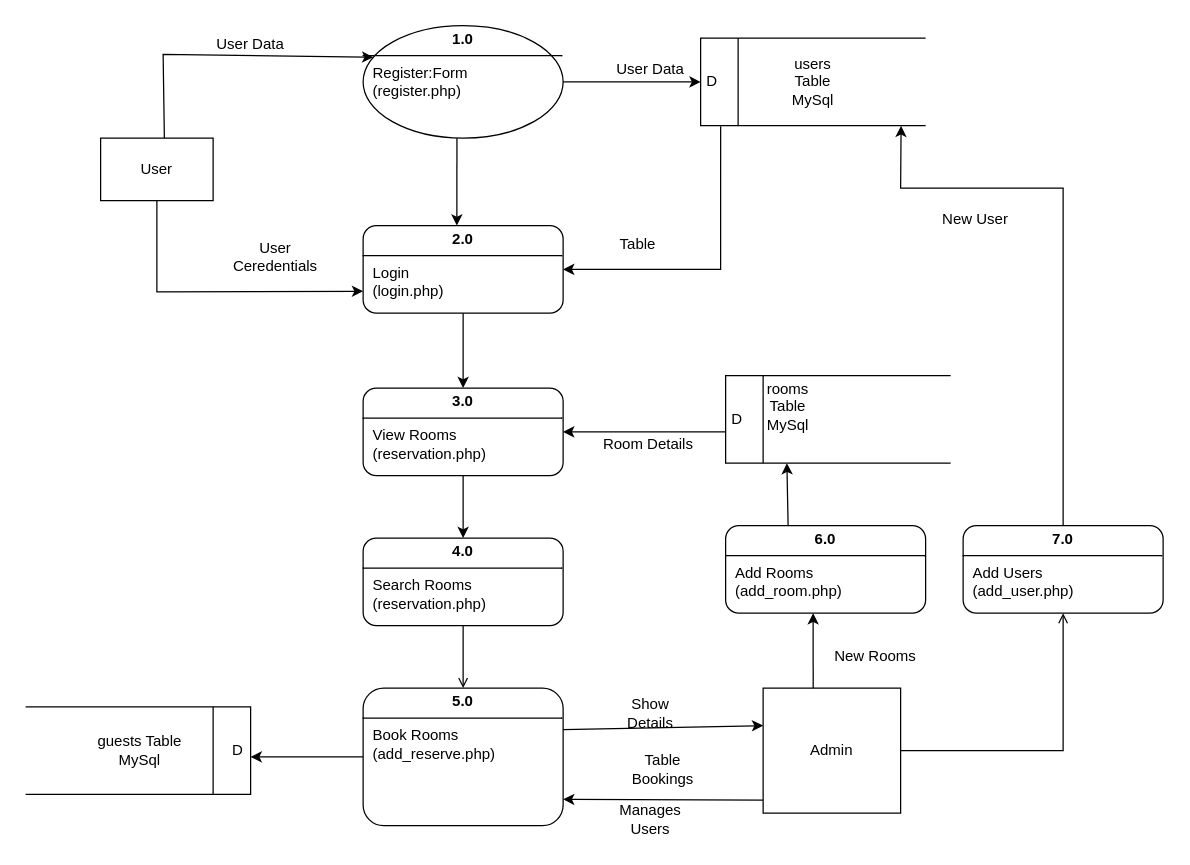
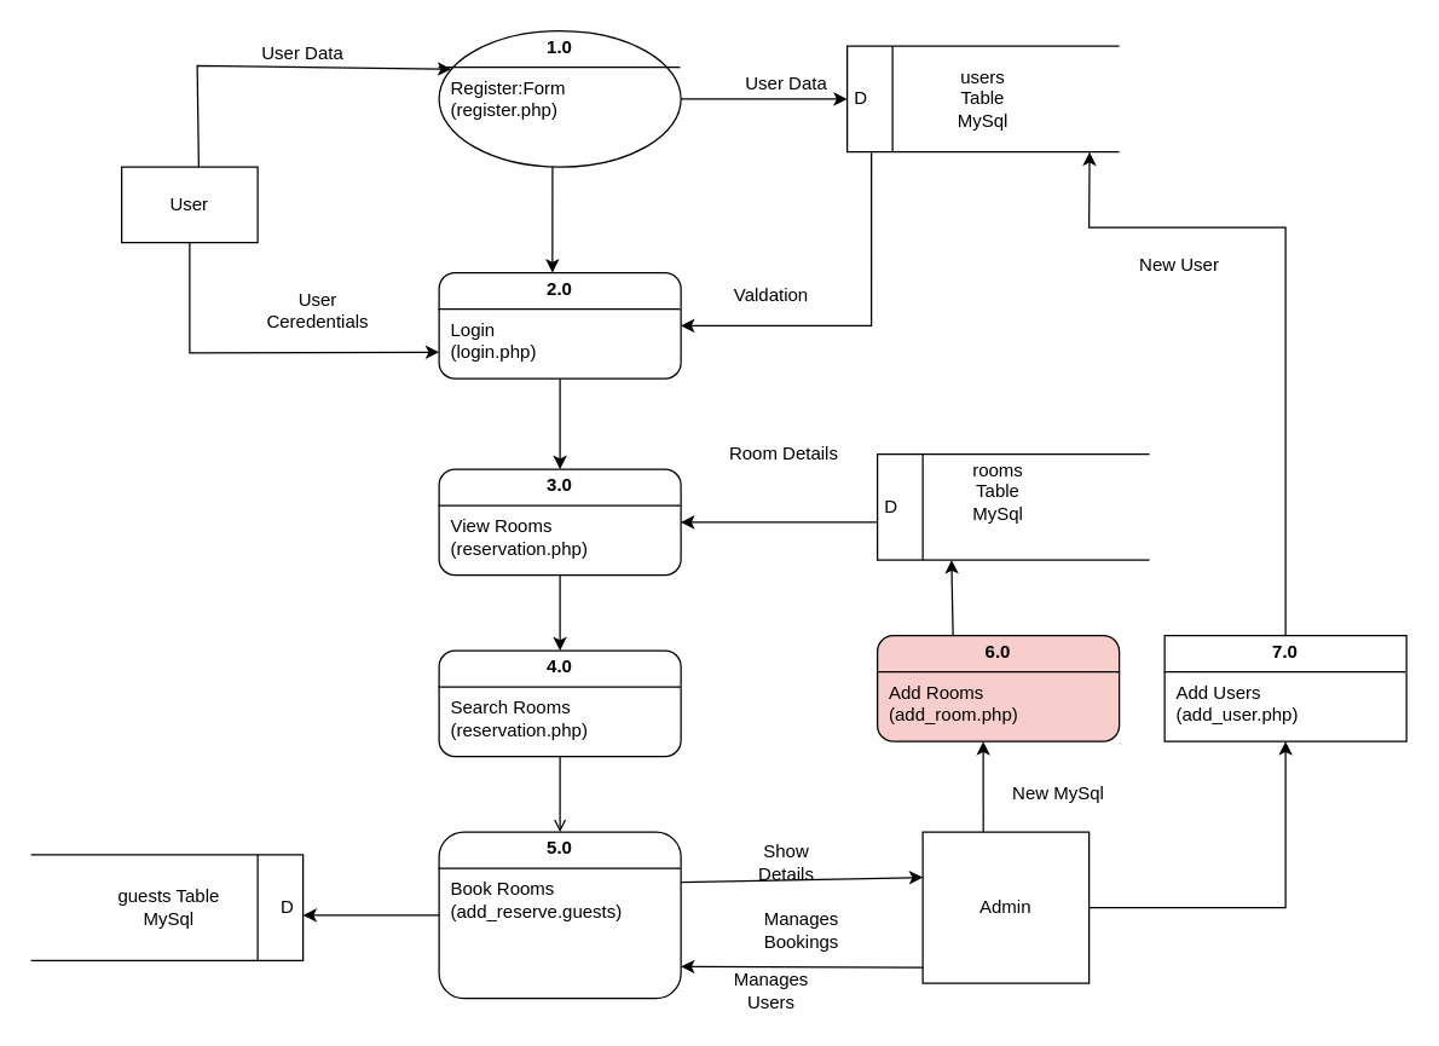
  <mxCell id="0" />
  <mxCell id="1" parent="0" />
  <mxCell id="2" value="&lt;p style=&quot;margin: 4px 0px 0px; text-align: center;&quot;&gt;&lt;b style=&quot;&quot;&gt;1.0&lt;/b&gt;&lt;/p&gt;&lt;hr size=&quot;1&quot; style=&quot;border-style:solid;&quot;&gt;&lt;p style=&quot;margin:0px;margin-left:8px;&quot;&gt;Register:Form&lt;/p&gt;&lt;p style=&quot;margin:0px;margin-left:8px;&quot;&gt;(register.php)&lt;/p&gt;" style="ellipse;verticalAlign=top;align=left;overflow=fill;html=1;whiteSpace=wrap;" parent="1" vertex="1"><mxGeometry x="290" y="20" width="160" height="90" as="geometry" /></mxCell>
  <mxCell id="3" value="&lt;p style=&quot;margin: 4px 0px 0px; text-align: center;&quot;&gt;&lt;b style=&quot;&quot;&gt;2.0&lt;/b&gt;&lt;/p&gt;&lt;hr size=&quot;1&quot; style=&quot;border-style:solid;&quot;&gt;&lt;p style=&quot;margin:0px;margin-left:8px;&quot;&gt;Login&lt;/p&gt;&lt;p style=&quot;margin:0px;margin-left:8px;&quot;&gt;(login.php)&lt;/p&gt;" style="verticalAlign=top;align=left;overflow=fill;html=1;whiteSpace=wrap;rounded=1;" parent="1" vertex="1"><mxGeometry x="290" y="180" width="160" height="70" as="geometry" /></mxCell>
  <mxCell id="4" value="&lt;p style=&quot;margin: 4px 0px 0px; text-align: center;&quot;&gt;&lt;b&gt;3.0&lt;/b&gt;&lt;/p&gt;&lt;hr size=&quot;1&quot; style=&quot;border-style:solid;&quot;&gt;&lt;p style=&quot;margin:0px;margin-left:8px;&quot;&gt;View Rooms&lt;/p&gt;&lt;p style=&quot;margin:0px;margin-left:8px;&quot;&gt;(reservation.php)&lt;/p&gt;" style="verticalAlign=top;align=left;overflow=fill;html=1;whiteSpace=wrap;rounded=1;" parent="1" vertex="1"><mxGeometry x="290" y="310" width="160" height="70" as="geometry" /></mxCell>
  <mxCell id="5" value="&lt;p style=&quot;margin: 4px 0px 0px; text-align: center;&quot;&gt;&lt;b style=&quot;&quot;&gt;4.0&lt;/b&gt;&lt;/p&gt;&lt;hr size=&quot;1&quot; style=&quot;border-style:solid;&quot;&gt;&lt;p style=&quot;margin:0px;margin-left:8px;&quot;&gt;Search Rooms&lt;/p&gt;&lt;p style=&quot;margin:0px;margin-left:8px;&quot;&gt;(reservation.php)&lt;/p&gt;" style="verticalAlign=top;align=left;overflow=fill;html=1;whiteSpace=wrap;rounded=1;" parent="1" vertex="1"><mxGeometry x="290" y="430" width="160" height="70" as="geometry" /></mxCell>
- <mxCell id="6" value="&lt;p style=&quot;margin: 4px 0px 0px; text-align: center;&quot;&gt;&lt;b style=&quot;&quot;&gt;5.0&lt;/b&gt;&lt;/p&gt;&lt;hr size=&quot;1&quot; style=&quot;border-style:solid;&quot;&gt;&lt;p style=&quot;margin:0px;margin-left:8px;&quot;&gt;Book Rooms&lt;/p&gt;&lt;p style=&quot;margin:0px;margin-left:8px;&quot;&gt;(add_reserve.php)&lt;/p&gt;" style="verticalAlign=top;align=left;overflow=fill;html=1;whiteSpace=wrap;rounded=1;" parent="1" vertex="1"><mxGeometry x="290" y="550" width="160" height="110" as="geometry" /></mxCell>
+ <mxCell id="6" value="&lt;p style=&quot;margin: 4px 0px 0px; text-align: center;&quot;&gt;&lt;b style=&quot;&quot;&gt;5.0&lt;/b&gt;&lt;/p&gt;&lt;hr size=&quot;1&quot; style=&quot;border-style:solid;&quot;&gt;&lt;p style=&quot;margin:0px;margin-left:8px;&quot;&gt;Book Rooms&lt;/p&gt;&lt;p style=&quot;margin:0px;margin-left:8px;&quot;&gt;(add_reserve.guests)&lt;/p&gt;" style="verticalAlign=top;align=left;overflow=fill;html=1;whiteSpace=wrap;rounded=1;" parent="1" vertex="1"><mxGeometry x="290" y="550" width="160" height="110" as="geometry" /></mxCell>
  <mxCell id="7" value="Admin" style="html=1;whiteSpace=wrap;" parent="1" vertex="1"><mxGeometry x="610" y="550" width="110" height="100" as="geometry" /></mxCell>
  <mxCell id="8" value="User Data" style="text;html=1;align=center;verticalAlign=middle;whiteSpace=wrap;rounded=0;" parent="1" vertex="1"><mxGeometry x="170" y="20" width="60" height="30" as="geometry" /></mxCell>
- <mxCell id="9" value="User Ceredentials" style="text;html=1;align=center;verticalAlign=middle;whiteSpace=wrap;rounded=0;" parent="1" vertex="1"><mxGeometry x="190" y="190" width="60" height="30" as="geometry" /></mxCell>
- <mxCell id="10" value="Table" style="text;html=1;align=center;verticalAlign=middle;whiteSpace=wrap;rounded=0;" parent="1" vertex="1"><mxGeometry x="480" y="180" width="60" height="30" as="geometry" /></mxCell>
+ <mxCell id="9" value="User Ceredentials" style="text;html=1;align=center;verticalAlign=middle;whiteSpace=wrap;rounded=0;" parent="1" vertex="1"><mxGeometry x="180" y="190" width="60" height="30" as="geometry" /></mxCell>
+ <mxCell id="10" value="Valdation" style="text;html=1;align=center;verticalAlign=middle;whiteSpace=wrap;rounded=0;" parent="1" vertex="1"><mxGeometry x="480" y="180" width="60" height="30" as="geometry" /></mxCell>
  <mxCell id="11" value="Show Details" style="text;html=1;align=center;verticalAlign=middle;whiteSpace=wrap;rounded=0;" parent="1" vertex="1"><mxGeometry x="490" y="555" width="60" height="30" as="geometry" /></mxCell>
  <mxCell id="12" value="" style="endArrow=classic;html=1;rounded=0;exitX=1;exitY=0.301;exitDx=0;exitDy=0;exitPerimeter=0;" parent="1" edge="1" source="6"><mxGeometry width="50" height="50" relative="1" as="geometry"><mxPoint x="451" y="583" as="sourcePoint" /><mxPoint x="610" y="580" as="targetPoint" /></mxGeometry></mxCell>
- <mxCell id="13" value="Table Bookings" style="text;html=1;align=center;verticalAlign=middle;whiteSpace=wrap;rounded=0;" parent="1" vertex="1"><mxGeometry x="500" y="600" width="60" height="30" as="geometry" /></mxCell>
- <mxCell id="14" value="Manages Users" style="text;html=1;align=center;verticalAlign=middle;whiteSpace=wrap;rounded=0;" parent="1" vertex="1"><mxGeometry x="490" y="640" width="60" height="30" as="geometry" /></mxCell>
+ <mxCell id="13" value="Manages Bookings" style="text;html=1;align=center;verticalAlign=middle;whiteSpace=wrap;rounded=0;" parent="1" vertex="1"><mxGeometry x="500" y="600" width="60" height="30" as="geometry" /></mxCell>
+ <mxCell id="14" value="Manages Users" style="text;html=1;align=center;verticalAlign=middle;whiteSpace=wrap;rounded=0;" parent="1" vertex="1"><mxGeometry x="480" y="640" width="60" height="30" as="geometry" /></mxCell>
  <mxCell id="15" value="" style="endArrow=classic;html=1;rounded=0;entryX=0;entryY=0.25;entryDx=0;entryDy=0;exitX=0.568;exitY=0.001;exitDx=0;exitDy=0;exitPerimeter=0;" parent="1" target="2" edge="1"><mxGeometry width="50" height="50" relative="1" as="geometry"><mxPoint x="131" y="110" as="sourcePoint" /><mxPoint x="240" y="90" as="targetPoint" /><Array as="points"><mxPoint x="130" y="43" /></Array></mxGeometry></mxCell>
  <mxCell id="16" value="" style="endArrow=classic;html=1;rounded=0;entryX=1;entryY=0.5;entryDx=0;entryDy=0;exitX=0.089;exitY=1.006;exitDx=0;exitDy=0;exitPerimeter=0;" parent="1" source="37" target="3" edge="1"><mxGeometry width="50" height="50" relative="1" as="geometry"><mxPoint x="605" y="90" as="sourcePoint" /><mxPoint x="300" y="53" as="targetPoint" /><Array as="points"><mxPoint x="576" y="215" /></Array></mxGeometry></mxCell>
  <mxCell id="17" value="" style="endArrow=classic;html=1;rounded=0;exitX=1;exitY=0.5;exitDx=0;exitDy=0;entryX=0;entryY=0.5;entryDx=0;entryDy=0;" parent="1" source="2" edge="1"><mxGeometry width="50" height="50" relative="1" as="geometry"><mxPoint x="460" y="130" as="sourcePoint" /><mxPoint x="560" y="65" as="targetPoint" /></mxGeometry></mxCell>
  <mxCell id="18" value="" style="endArrow=classic;html=1;rounded=0;exitX=0.5;exitY=1;exitDx=0;exitDy=0;entryX=0;entryY=0.75;entryDx=0;entryDy=0;" parent="1" target="3" edge="1"><mxGeometry width="50" height="50" relative="1" as="geometry"><mxPoint x="125" y="160" as="sourcePoint" /><mxPoint x="570" y="75" as="targetPoint" /><Array as="points"><mxPoint x="125" y="233" /></Array></mxGeometry></mxCell>
  <mxCell id="19" value="" style="endArrow=classic;html=1;rounded=0;exitX=0.469;exitY=1;exitDx=0;exitDy=0;exitPerimeter=0;" parent="1" source="2" edge="1"><mxGeometry width="50" height="50" relative="1" as="geometry"><mxPoint x="350" y="220" as="sourcePoint" /><mxPoint x="365" y="180" as="targetPoint" /></mxGeometry></mxCell>
  <mxCell id="20" value="" style="endArrow=classic;html=1;rounded=0;" parent="1" target="4" edge="1"><mxGeometry width="50" height="50" relative="1" as="geometry"><mxPoint x="370" y="250" as="sourcePoint" /><mxPoint x="375" y="190" as="targetPoint" /></mxGeometry></mxCell>
  <mxCell id="21" value="" style="endArrow=classic;html=1;rounded=0;" parent="1" edge="1"><mxGeometry width="50" height="50" relative="1" as="geometry"><mxPoint x="370" y="380" as="sourcePoint" /><mxPoint x="370" y="430" as="targetPoint" /></mxGeometry></mxCell>
  <mxCell id="22" value="" style="endArrow=open;html=1;rounded=0;entryX=0.5;entryY=0;entryDx=0;entryDy=0;exitX=0.5;exitY=1;exitDx=0;exitDy=0;" parent="1" source="5" target="6" edge="1"><mxGeometry width="50" height="50" relative="1" as="geometry"><mxPoint x="380" y="390" as="sourcePoint" /><mxPoint x="380" y="440" as="targetPoint" /></mxGeometry></mxCell>
  <mxCell id="23" value="User Data" style="text;html=1;align=center;verticalAlign=middle;whiteSpace=wrap;rounded=0;" parent="1" vertex="1"><mxGeometry x="490" y="40" width="60" height="30" as="geometry" /></mxCell>
- <mxCell id="24" value="&lt;p style=&quot;margin: 4px 0px 0px; text-align: center;&quot;&gt;&lt;b style=&quot;&quot;&gt;6.0&lt;/b&gt;&lt;/p&gt;&lt;hr size=&quot;1&quot; style=&quot;border-style:solid;&quot;&gt;&lt;p style=&quot;margin:0px;margin-left:8px;&quot;&gt;Add Rooms&lt;/p&gt;&lt;p style=&quot;margin:0px;margin-left:8px;&quot;&gt;(add_room.php)&lt;/p&gt;" style="verticalAlign=top;align=left;overflow=fill;html=1;whiteSpace=wrap;rounded=1;" parent="1" vertex="1"><mxGeometry x="580" y="420" width="160" height="70" as="geometry" /></mxCell>
+ <mxCell id="24" value="&lt;p style=&quot;margin: 4px 0px 0px; text-align: center;&quot;&gt;&lt;b style=&quot;&quot;&gt;6.0&lt;/b&gt;&lt;/p&gt;&lt;hr size=&quot;1&quot; style=&quot;border-style:solid;&quot;&gt;&lt;p style=&quot;margin:0px;margin-left:8px;&quot;&gt;Add Rooms&lt;/p&gt;&lt;p style=&quot;margin:0px;margin-left:8px;&quot;&gt;(add_room.php)&lt;/p&gt;" style="verticalAlign=top;align=left;overflow=fill;html=1;whiteSpace=wrap;rounded=1;fillColor=#f8cecc;" parent="1" vertex="1"><mxGeometry x="580" y="420" width="160" height="70" as="geometry" /></mxCell>
  <mxCell id="25" value="" style="endArrow=classic;html=1;rounded=0;exitX=0.364;exitY=0;exitDx=0;exitDy=0;exitPerimeter=0;" parent="1" source="7" edge="1"><mxGeometry width="50" height="50" relative="1" as="geometry"><mxPoint x="650" y="548.73" as="sourcePoint" /><mxPoint x="650" y="490" as="targetPoint" /></mxGeometry></mxCell>
  <mxCell id="26" value="" style="endArrow=classic;html=1;rounded=0;" parent="1" edge="1"><mxGeometry width="50" height="50" relative="1" as="geometry"><mxPoint x="630" y="420" as="sourcePoint" /><mxPoint x="629" y="370" as="targetPoint" /></mxGeometry></mxCell>
  <mxCell id="27" value="" style="endArrow=classic;html=1;rounded=0;entryX=1;entryY=0.5;entryDx=0;entryDy=0;" parent="1" target="4" edge="1"><mxGeometry width="50" height="50" relative="1" as="geometry"><mxPoint x="580" y="345" as="sourcePoint" /><mxPoint x="380" y="440" as="targetPoint" /></mxGeometry></mxCell>
  <mxCell id="28" value="" style="endArrow=classic;html=1;rounded=0;exitX=-0.001;exitY=0.895;exitDx=0;exitDy=0;exitPerimeter=0;" parent="1" source="7" edge="1"><mxGeometry width="50" height="50" relative="1" as="geometry"><mxPoint x="630" y="584" as="sourcePoint" /><mxPoint x="450" y="639" as="targetPoint" /></mxGeometry></mxCell>
- <mxCell id="29" value="New Rooms" style="text;html=1;align=center;verticalAlign=middle;whiteSpace=wrap;rounded=0;" parent="1" vertex="1"><mxGeometry x="660" y="510" width="80" height="30" as="geometry" /></mxCell>
- <mxCell id="30" value="Room Details&amp;nbsp;" style="text;html=1;align=center;verticalAlign=middle;whiteSpace=wrap;rounded=0;" parent="1" vertex="1"><mxGeometry x="475" y="340" width="90" height="30" as="geometry" /></mxCell>
+ <mxCell id="29" value="New MySql" style="text;html=1;align=center;verticalAlign=middle;whiteSpace=wrap;rounded=0;" parent="1" vertex="1"><mxGeometry x="660" y="510" width="80" height="30" as="geometry" /></mxCell>
+ <mxCell id="30" value="Room Details&amp;nbsp;" style="text;html=1;align=center;verticalAlign=middle;whiteSpace=wrap;rounded=0;" parent="1" vertex="1"><mxGeometry x="475" y="285" width="90" height="30" as="geometry" /></mxCell>
  <mxCell id="31" value="User" style="html=1;whiteSpace=wrap;" parent="1" vertex="1"><mxGeometry x="80" y="110" width="90" height="50" as="geometry" /></mxCell>
  <mxCell id="32" value="" style="endArrow=classic;html=1;rounded=0;entryX=0.667;entryY=0.667;entryDx=0;entryDy=0;exitX=0;exitY=0.5;exitDx=0;exitDy=0;entryPerimeter=0;" parent="1" source="6" target="42" edge="1"><mxGeometry width="50" height="50" relative="1" as="geometry"><mxPoint x="380" y="510" as="sourcePoint" /><mxPoint x="200" y="590" as="targetPoint" /></mxGeometry></mxCell>
- <mxCell id="33" value="&lt;p style=&quot;margin: 4px 0px 0px; text-align: center;&quot;&gt;&lt;b style=&quot;&quot;&gt;7.0&lt;/b&gt;&lt;/p&gt;&lt;hr size=&quot;1&quot; style=&quot;border-style:solid;&quot;&gt;&lt;p style=&quot;margin:0px;margin-left:8px;&quot;&gt;Add Users&lt;/p&gt;&lt;p style=&quot;margin:0px;margin-left:8px;&quot;&gt;(add_user.php)&lt;/p&gt;" style="verticalAlign=top;align=left;overflow=fill;html=1;whiteSpace=wrap;rounded=1;" parent="1" vertex="1"><mxGeometry x="770" y="420" width="160" height="70" as="geometry" /></mxCell>
- <mxCell id="34" value="" style="endArrow=open;html=1;rounded=0;exitX=1;exitY=0.5;exitDx=0;exitDy=0;entryX=0.5;entryY=1;entryDx=0;entryDy=0;" parent="1" source="7" target="33" edge="1"><mxGeometry width="50" height="50" relative="1" as="geometry"><mxPoint x="660" y="560" as="sourcePoint" /><mxPoint x="660" y="500" as="targetPoint" /><Array as="points"><mxPoint x="850" y="600" /></Array></mxGeometry></mxCell>
+ <mxCell id="33" value="&lt;p style=&quot;margin: 4px 0px 0px; text-align: center;&quot;&gt;&lt;b style=&quot;&quot;&gt;7.0&lt;/b&gt;&lt;/p&gt;&lt;hr size=&quot;1&quot; style=&quot;border-style:solid;&quot;&gt;&lt;p style=&quot;margin:0px;margin-left:8px;&quot;&gt;Add Users&lt;/p&gt;&lt;p style=&quot;margin:0px;margin-left:8px;&quot;&gt;(add_user.php)&lt;/p&gt;" style="verticalAlign=top;align=left;overflow=fill;html=1;whiteSpace=wrap;rounded=0;" parent="1" vertex="1"><mxGeometry x="770" y="420" width="160" height="70" as="geometry" /></mxCell>
+ <mxCell id="34" value="" style="endArrow=classic;html=1;rounded=0;exitX=1;exitY=0.5;exitDx=0;exitDy=0;entryX=0.5;entryY=1;entryDx=0;entryDy=0;" parent="1" source="7" target="33" edge="1"><mxGeometry width="50" height="50" relative="1" as="geometry"><mxPoint x="660" y="560" as="sourcePoint" /><mxPoint x="660" y="500" as="targetPoint" /><Array as="points"><mxPoint x="850" y="600" /></Array></mxGeometry></mxCell>
  <mxCell id="35" value="" style="endArrow=classic;html=1;rounded=0;exitX=0.5;exitY=0;exitDx=0;exitDy=0;entryX=0.891;entryY=1.002;entryDx=0;entryDy=0;entryPerimeter=0;" parent="1" source="33" target="37" edge="1"><mxGeometry width="50" height="50" relative="1" as="geometry"><mxPoint x="660" y="560" as="sourcePoint" /><mxPoint x="720" y="120" as="targetPoint" /><Array as="points"><mxPoint x="850" y="150" /><mxPoint x="720" y="150" /></Array></mxGeometry></mxCell>
  <mxCell id="36" value="New User" style="text;html=1;align=center;verticalAlign=middle;whiteSpace=wrap;rounded=0;" parent="1" vertex="1"><mxGeometry x="730" y="160" width="100" height="30" as="geometry" /></mxCell>
  <mxCell id="37" value="D" style="html=1;dashed=0;whiteSpace=wrap;shape=mxgraph.dfd.dataStoreID;align=left;spacingLeft=3;points=[[0,0],[0.5,0],[1,0],[0,0.5],[1,0.5],[0,1],[0.5,1],[1,1]];" vertex="1" parent="1"><mxGeometry x="560" y="30" width="180" height="70" as="geometry" /></mxCell>
  <mxCell id="38" value="users Table&lt;div&gt;MySql&lt;/div&gt;" style="text;html=1;align=center;verticalAlign=middle;whiteSpace=wrap;rounded=0;" vertex="1" parent="1"><mxGeometry x="620" y="50" width="60" height="30" as="geometry" /></mxCell>
  <mxCell id="39" value="D" style="html=1;dashed=0;whiteSpace=wrap;shape=mxgraph.dfd.dataStoreID;align=left;spacingLeft=3;points=[[0,0],[0.5,0],[1,0],[0,0.5],[1,0.5],[0,1],[0.5,1],[1,1]];" vertex="1" parent="1"><mxGeometry x="580" y="300" width="180" height="70" as="geometry" /></mxCell>
- <mxCell id="40" value="rooms Table&lt;div&gt;MySql&lt;/div&gt;" style="text;html=1;align=center;verticalAlign=middle;whiteSpace=wrap;rounded=0;" vertex="1" parent="1"><mxGeometry x="600" y="310" width="60" height="30" as="geometry" /></mxCell>
+ <mxCell id="40" value="rooms Table&lt;div&gt;MySql&lt;/div&gt;" style="text;html=1;align=center;verticalAlign=middle;whiteSpace=wrap;rounded=0;" vertex="1" parent="1"><mxGeometry x="630" y="310" width="60" height="30" as="geometry" /></mxCell>
  <mxCell id="41" value="guests Table&lt;div&gt;MySql&lt;/div&gt;" style="html=1;dashed=0;whiteSpace=wrap;shape=mxgraph.dfd.dataStoreID;align=center;spacingLeft=3;points=[[0,0],[0.5,0],[1,0],[0,0.5],[1,0.5],[0,1],[0.5,1],[1,1]];direction=west;" vertex="1" parent="1"><mxGeometry x="20" y="565" width="180" height="70" as="geometry" /></mxCell>
  <mxCell id="42" value="D" style="text;html=1;align=center;verticalAlign=middle;whiteSpace=wrap;rounded=0;" vertex="1" parent="1"><mxGeometry x="160" y="585" width="60" height="30" as="geometry" /></mxCell>
